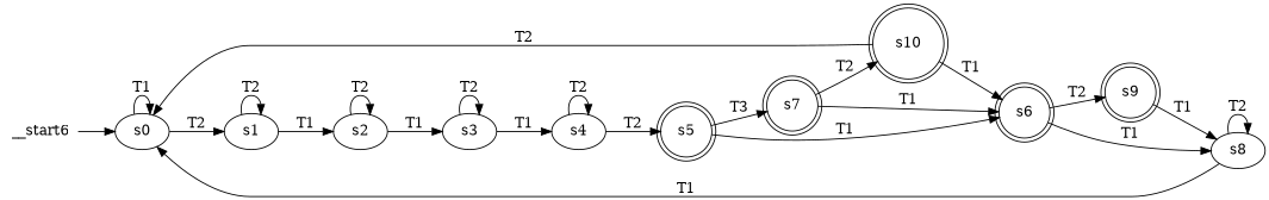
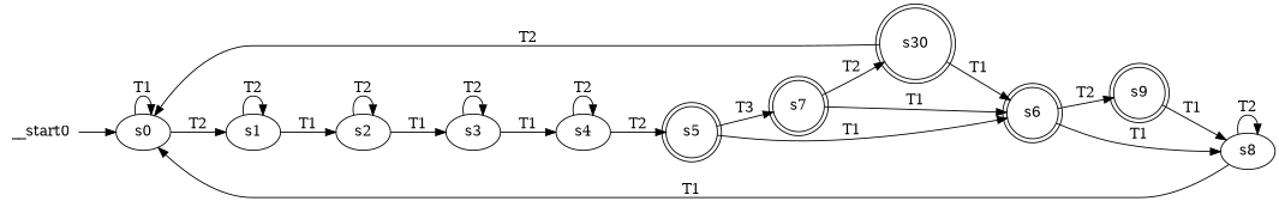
  digraph {
    rankdir=LR
    n1 [label=s0]
    n2 [label=s1]
    n3 [label=s2]
    n4 [label=s3]
    n5 [label=s4]
    n6 [label=s5 shape=doublecircle]
    n7 [label=s6 shape=doublecircle]
    n8 [label=s7 shape=doublecircle]
    n9 [label=s8]
    n10 [label=s9 shape=doublecircle]
-   n11 [label=s10 shape=doublecircle]
-   __start0 [shape=none label=__start6]
+   n11 [label=s30 shape=doublecircle]
+   __start0 [shape=none]
    n1 -> n1 [label=T1]
    n1 -> n2 [label=T2]
    n2 -> n2 [label=T2]
    n2 -> n3 [label=T1]
    n3 -> n3 [label=T2]
    n3 -> n4 [label=T1]
    n4 -> n4 [label=T2]
    n4 -> n5 [label=T1]
    n5 -> n5 [label=T2]
    n5 -> n6 [label=T2]
    n6 -> n7 [label=T1]
    n6 -> n8 [label=T3]
    n7 -> n9 [label=T1]
    n7 -> n10 [label=T2]
    n8 -> n7 [label=T1]
    n8 -> n11 [label=T2]
    n9 -> n1 [label=T1]
    n9 -> n9 [label=T2]
    n10 -> n9 [label=T1]
    n11 -> n1 [label=T2]
    n11 -> n7 [label=T1]
    __start0 -> n1
  }
